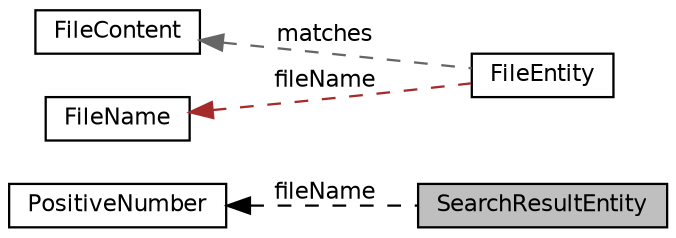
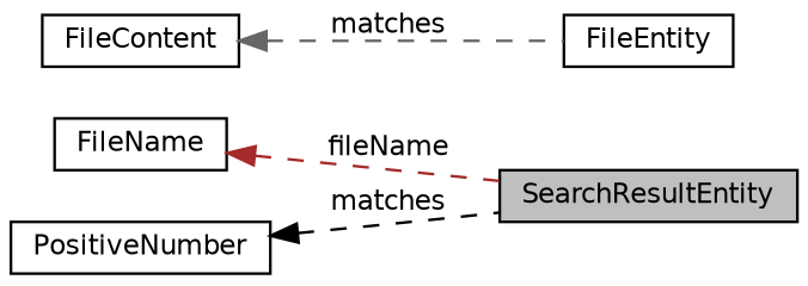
  digraph {
    rankdir=LR
    node [color=black fillcolor=white fontname=Helvetica fontsize=10 shape=record style=filled]
    edge [dir=back fontname=Helvetica fontsize=10 labelfontname=Helvetica labelfontsize=10 style=dashed]
    n1 [fillcolor=grey75 fontcolor=black height=0.2 label=SearchResultEntity width=0.4]
    n2 [height=0.2 label=FileEntity width=0.4]
    n3 [height=0.2 label=FileContent width=0.4]
    n4 [height=0.2 label=FileName width=0.4]
    n5 [height=0.2 label=PositiveNumber width=0.4]
    n3 -> n2 [color=gray40 label=" matches"]
-   n4 -> n2 [color=brown label=" fileName"]
-   n5 -> n1 [color=black label=" fileName"]
+   n4 -> n1 [color=brown label=" fileName"]
+   n5 -> n1 [color=black label=" matches"]
  }
